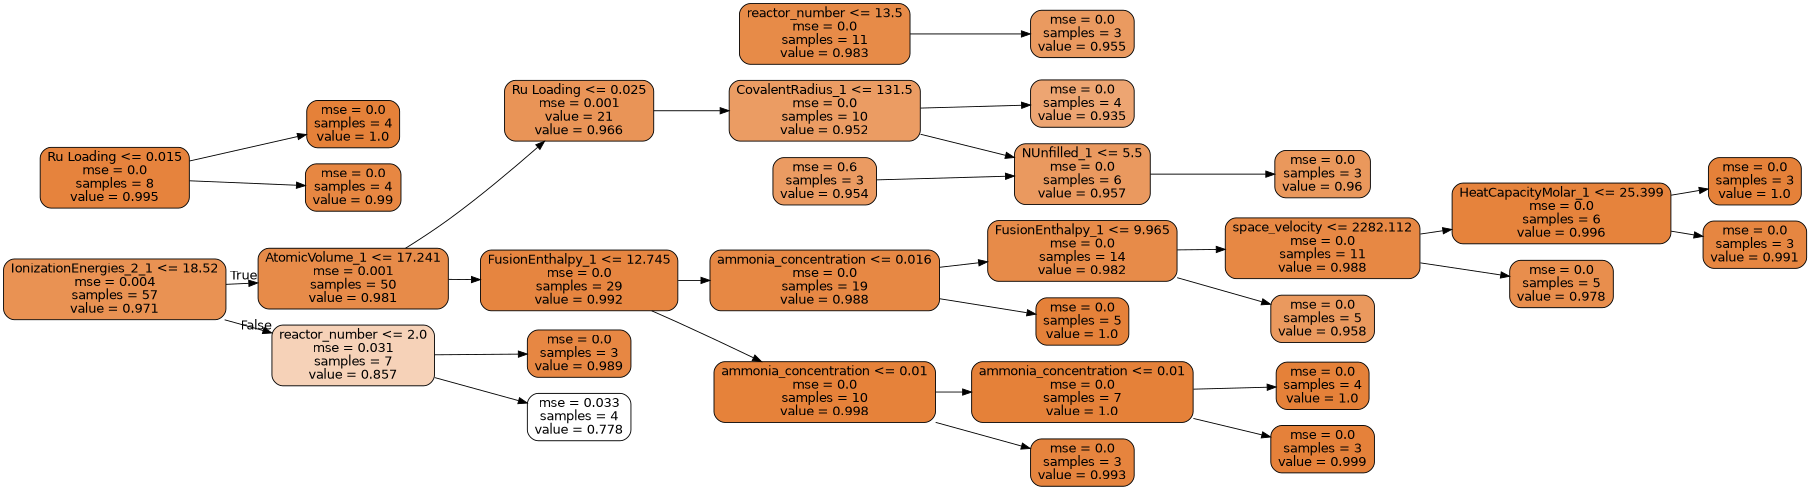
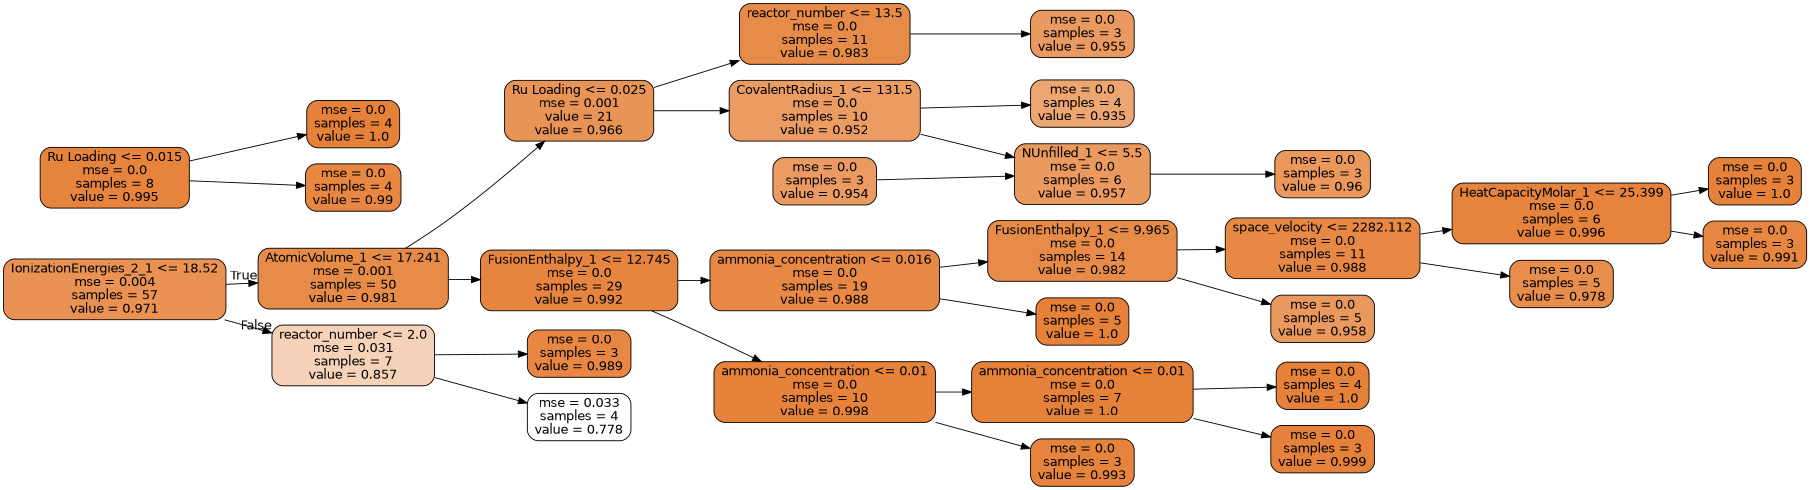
  digraph {
    rankdir=LR
    node [color=black fillcolor="#e58139ff" fontname=helvetica shape=box style="filled, rounded"]
    edge [fontname=helvetica]
    n1 [fillcolor="#e58139dd" label="IonizationEnergies_2_1 <= 18.52\nmse = 0.004\nsamples = 57\nvalue = 0.971"]
    n2 [fillcolor="#e58139ea" label="AtomicVolume_1 <= 17.241\nmse = 0.001\nsamples = 50\nvalue = 0.981"]
    n3 [fillcolor="#e581395b" label="reactor_number <= 2.0\nmse = 0.031\nsamples = 7\nvalue = 0.857"]
    n4 [fillcolor="#e58139d8" label="Ru Loading <= 0.025\nmse = 0.001\nvalue = 21\nvalue = 0.966"]
    n5 [fillcolor="#e58139f6" label="FusionEnthalpy_1 <= 12.745\nmse = 0.0\nsamples = 29\nvalue = 0.992"]
    n6 [fillcolor="#e58139f2" label="mse = 0.0\nsamples = 3\nvalue = 0.989"]
    n7 [fillcolor="#e5813900" label="mse = 0.033\nsamples = 4\nvalue = 0.778"]
    n8 [fillcolor="#e58139eb" label="reactor_number <= 13.5\nmse = 0.0\nsamples = 11\nvalue = 0.983"]
    n9 [fillcolor="#e58139c8" label="CovalentRadius_1 <= 131.5\nmse = 0.0\nsamples = 10\nvalue = 0.952"]
    n10 [fillcolor="#e58139f1" label="ammonia_concentration <= 0.016\nmse = 0.0\nsamples = 19\nvalue = 0.988"]
    n11 [fillcolor="#e58139fd" label="ammonia_concentration <= 0.01\nmse = 0.0\nsamples = 10\nvalue = 0.998"]
    n12 [fillcolor="#e58139cc" label="mse = 0.0\nsamples = 3\nvalue = 0.955"]
    n13 [fillcolor="#e58139b5" label="mse = 0.0\nsamples = 4\nvalue = 0.935"]
    n14 [fillcolor="#e58139ce" label="NUnfilled_1 <= 5.5\nmse = 0.0\nsamples = 6\nvalue = 0.957"]
    n15 [fillcolor="#e58139fa" label="Ru Loading <= 0.015\nmse = 0.0\nsamples = 8\nvalue = 0.995"]
    n16 [label="mse = 0.0\nsamples = 4\nvalue = 1.0"]
    n17 [fillcolor="#e58139f3" label="mse = 0.0\nsamples = 4\nvalue = 0.99"]
    n18 [fillcolor="#e58139d1" label="mse = 0.0\nsamples = 3\nvalue = 0.96"]
-   n19 [fillcolor="#e58139ca" label="mse = 0.6\nsamples = 3\nvalue = 0.954"]
+   n19 [fillcolor="#e58139ca" label="mse = 0.0\nsamples = 3\nvalue = 0.954"]
    n20 [fillcolor="#e58139ea" label="FusionEnthalpy_1 <= 9.965\nmse = 0.0\nsamples = 14\nvalue = 0.982"]
    n21 [label="mse = 0.0\nsamples = 5\nvalue = 1.0"]
    n22 [label="ammonia_concentration <= 0.01\nmse = 0.0\nsamples = 7\nvalue = 1.0"]
    n23 [fillcolor="#e58139f8" label="mse = 0.0\nsamples = 3\nvalue = 0.993"]
    n24 [fillcolor="#e58139f1" label="space_velocity <= 2282.112\nmse = 0.0\nsamples = 11\nvalue = 0.988"]
    n25 [fillcolor="#e58139cf" label="mse = 0.0\nsamples = 5\nvalue = 0.958"]
    n26 [fillcolor="#e58139fb" label="HeatCapacityMolar_1 <= 25.399\nmse = 0.0\nsamples = 6\nvalue = 0.996"]
    n27 [fillcolor="#e58139e5" label="mse = 0.0\nsamples = 5\nvalue = 0.978"]
    n28 [label="mse = 0.0\nsamples = 3\nvalue = 1.0"]
    n29 [fillcolor="#e58139f4" label="mse = 0.0\nsamples = 3\nvalue = 0.991"]
    n30 [label="mse = 0.0\nsamples = 4\nvalue = 1.0"]
    n31 [fillcolor="#e58139fe" label="mse = 0.0\nsamples = 3\nvalue = 0.999"]
    n1 -> n2 [headlabel=True labelangle=45 labeldistance=2.5]
    n1 -> n3 [headlabel=False labelangle=-45 labeldistance=2.5]
    n2 -> n4
    n2 -> n5
    n3 -> n6
    n3 -> n7
+   n4 -> n8
    n4 -> n9
    n5 -> n10
    n5 -> n11
    n8 -> n12
    n9 -> n13
    n9 -> n14
    n10 -> n20
    n10 -> n21
    n11 -> n22
    n11 -> n23
    n14 -> n18
    n15 -> n16
    n15 -> n17
    n19 -> n14
    n20 -> n24
    n20 -> n25
    n22 -> n30
    n22 -> n31
    n24 -> n26
    n24 -> n27
    n26 -> n28
    n26 -> n29
  }
